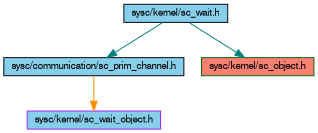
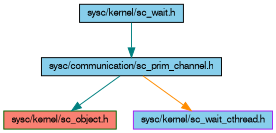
  digraph {
    node [color=black fillcolor=skyblue fontname=FreeSans fontsize=10 shape=record style=filled]
    edge [color=teal fontname=FreeSans fontsize=10 labelfontname=FreeSans labelfontsize=10 style=solid]
    n1 [fontcolor=black height=0.2 label="sysc/communication/sc_prim_channel.h" width=0.4]
    n2 [color=darkgreen fillcolor=salmon height=0.2 label="sysc/kernel/sc_object.h" width=0.4]
-   n3 [color=purple height=0.2 label="sysc/kernel/sc_wait_object.h" width=0.4]
+   n3 [color=purple height=0.2 label="sysc/kernel/sc_wait_cthread.h" width=0.4]
    n4 [height=0.2 label="sysc/kernel/sc_wait.h" width=0.4]
-   n4 -> n2
+   n1 -> n2
    n1 -> n3 [color=darkorange]
    n4 -> n1
  }
